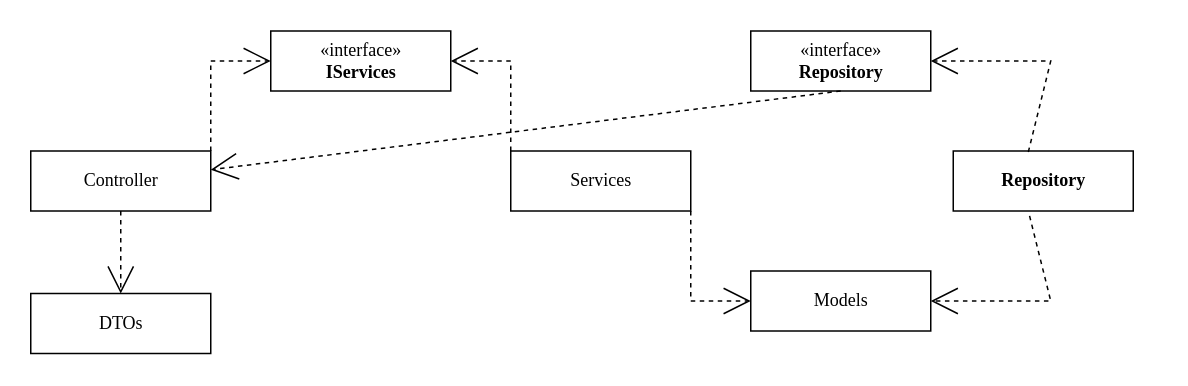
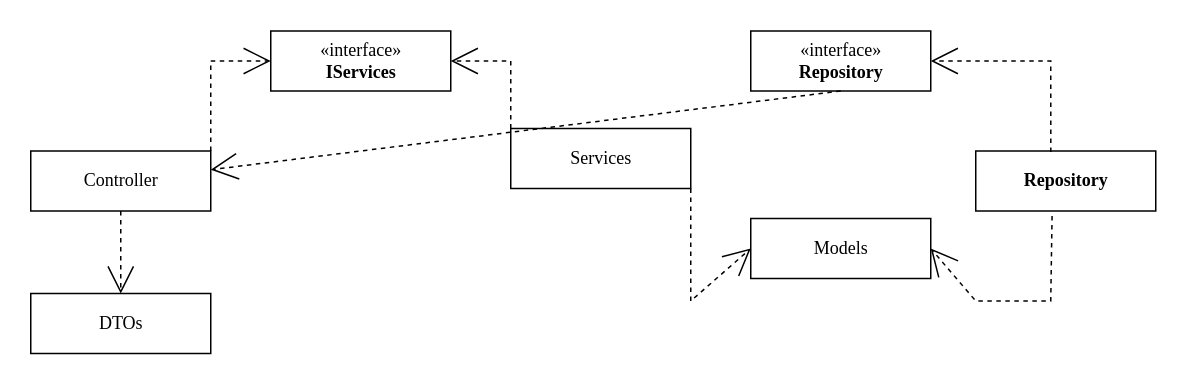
  <mxCell id="0" />
  <mxCell id="1" parent="0" />
  <mxCell id="2" value="«interface»&lt;br&gt;&lt;b&gt;Repository&lt;/b&gt;" style="html=1;rounded=0;shadow=0;comic=0;labelBackgroundColor=none;strokeWidth=1;fontFamily=Verdana;fontSize=12;align=center;" vertex="1" parent="1"><mxGeometry x="500" y="20" width="120" height="40" as="geometry" /></mxCell>
  <mxCell id="3" value="«interface»&lt;br&gt;&lt;b&gt;IServi&lt;/b&gt;&lt;span style=&quot;color: rgba(0, 0, 0, 0); font-family: monospace; font-size: 0px; text-align: start;&quot;&gt;%3CmxGraphModel%3E%3Croot%3E%3CmxCell%20id%3D%220%22%2F%3E%3CmxCell%20id%3D%221%22%20parent%3D%220%22%2F%3E%3CmxCell%20id%3D%222%22%20value%3D%22%C2%ABinterface%C2%BB%26lt%3Bbr%26gt%3B%26lt%3Bb%26gt%3BRepository%26lt%3B%2Fb%26gt%3B%22%20style%3D%22html%3D1%3Brounded%3D0%3Bshadow%3D0%3Bcomic%3D0%3BlabelBackgroundColor%3Dnone%3BstrokeWidth%3D1%3BfontFamily%3DVerdana%3BfontSize%3D12%3Balign%3Dcenter%3B%22%20vertex%3D%221%22%20parent%3D%221%22%3E%3CmxGeometry%20x%3D%22400%22%20y%3D%2270%22%20width%3D%22110%22%20height%3D%2250%22%20as%3D%22geometry%22%2F%3E%3C%2FmxCell%3E%3C%2Froot%3E%3C%2FmxGraphModel%3E&lt;/span&gt;&lt;b&gt;ces&lt;/b&gt;" style="html=1;rounded=0;shadow=0;comic=0;labelBackgroundColor=none;strokeWidth=1;fontFamily=Verdana;fontSize=12;align=center;" vertex="1" parent="1"><mxGeometry x="180" y="20" width="120" height="40" as="geometry" /></mxCell>
- <mxCell id="4" value="Services" style="html=1;rounded=0;shadow=0;comic=0;labelBackgroundColor=none;strokeWidth=1;fontFamily=Verdana;fontSize=12;align=center;" vertex="1" parent="1"><mxGeometry x="340" y="100" width="120" height="40" as="geometry" /></mxCell>
+ <mxCell id="4" value="Services" style="html=1;rounded=0;shadow=0;comic=0;labelBackgroundColor=none;strokeWidth=1;fontFamily=Verdana;fontSize=12;align=center;" vertex="1" parent="1"><mxGeometry x="340" y="85" width="120" height="40" as="geometry" /></mxCell>
  <mxCell id="5" style="edgeStyle=none;rounded=0;html=1;dashed=1;labelBackgroundColor=none;startArrow=none;startFill=0;startSize=8;endArrow=open;endFill=0;endSize=16;fontFamily=Verdana;fontSize=12;exitX=0;exitY=0;exitDx=0;exitDy=0;entryX=1;entryY=0.5;entryDx=0;entryDy=0;" edge="1" parent="1" source="4" target="3"><mxGeometry relative="1" as="geometry"><mxPoint x="565" y="70" as="sourcePoint" /><mxPoint x="290" y="120" as="targetPoint" /><Array as="points"><mxPoint x="340" y="40" /></Array></mxGeometry></mxCell>
- <mxCell id="6" value="Models" style="html=1;rounded=0;shadow=0;comic=0;labelBackgroundColor=none;strokeWidth=1;fontFamily=Verdana;fontSize=12;align=center;" vertex="1" parent="1"><mxGeometry x="500" y="180" width="120" height="40" as="geometry" /></mxCell>
+ <mxCell id="6" value="Models" style="html=1;rounded=0;shadow=0;comic=0;labelBackgroundColor=none;strokeWidth=1;fontFamily=Verdana;fontSize=12;align=center;" vertex="1" parent="1"><mxGeometry x="500" y="145" width="120" height="40" as="geometry" /></mxCell>
  <mxCell id="7" style="edgeStyle=none;rounded=0;html=1;dashed=1;labelBackgroundColor=none;startArrow=none;startFill=0;startSize=8;endArrow=open;endFill=0;endSize=16;fontFamily=Verdana;fontSize=12;exitX=0.5;exitY=1;exitDx=0;exitDy=0;" edge="1" parent="1" source="2" target="12"><mxGeometry relative="1" as="geometry"><mxPoint x="470" y="110" as="sourcePoint" /><mxPoint x="510" y="70" as="targetPoint" /></mxGeometry></mxCell>
- <mxCell id="8" value="&lt;b&gt;Repository&lt;/b&gt;" style="html=1;rounded=0;shadow=0;comic=0;labelBackgroundColor=none;strokeWidth=1;fontFamily=Verdana;fontSize=12;align=center;" vertex="1" parent="1"><mxGeometry x="635" y="100" width="120" height="40" as="geometry" /></mxCell>
+ <mxCell id="8" value="&lt;b&gt;Repository&lt;/b&gt;" style="html=1;rounded=0;shadow=0;comic=0;labelBackgroundColor=none;strokeWidth=1;fontFamily=Verdana;fontSize=12;align=center;" vertex="1" parent="1"><mxGeometry x="650" y="100" width="120" height="40" as="geometry" /></mxCell>
  <mxCell id="9" style="edgeStyle=none;rounded=0;html=1;dashed=1;labelBackgroundColor=none;startArrow=none;startFill=0;startSize=8;endArrow=open;endFill=0;endSize=16;fontFamily=Verdana;fontSize=12;entryX=1;entryY=0.5;entryDx=0;entryDy=0;exitX=0.417;exitY=0.017;exitDx=0;exitDy=0;exitPerimeter=0;" edge="1" parent="1" source="8" target="2"><mxGeometry relative="1" as="geometry"><mxPoint x="570" y="70" as="sourcePoint" /><mxPoint x="570" y="190" as="targetPoint" /><Array as="points"><mxPoint x="700" y="40" /></Array></mxGeometry></mxCell>
  <mxCell id="10" style="edgeStyle=none;rounded=0;html=1;dashed=1;labelBackgroundColor=none;startArrow=none;startFill=0;startSize=8;endArrow=open;endFill=0;endSize=16;fontFamily=Verdana;fontSize=12;entryX=0;entryY=0.5;entryDx=0;entryDy=0;exitX=1;exitY=1;exitDx=0;exitDy=0;" edge="1" parent="1" source="4" target="6"><mxGeometry relative="1" as="geometry"><mxPoint x="470" y="110" as="sourcePoint" /><mxPoint x="510" y="50" as="targetPoint" /><Array as="points"><mxPoint x="460" y="200" /></Array></mxGeometry></mxCell>
  <mxCell id="11" style="edgeStyle=none;rounded=0;html=1;dashed=1;labelBackgroundColor=none;startArrow=none;startFill=0;startSize=8;endArrow=open;endFill=0;endSize=16;fontFamily=Verdana;fontSize=12;exitX=0.424;exitY=1.082;exitDx=0;exitDy=0;entryX=1;entryY=0.5;entryDx=0;entryDy=0;exitPerimeter=0;" edge="1" parent="1" source="8" target="6"><mxGeometry relative="1" as="geometry"><mxPoint x="650" y="130" as="sourcePoint" /><mxPoint x="630" y="220" as="targetPoint" /><Array as="points"><mxPoint x="700" y="200" /><mxPoint x="650" y="200" /></Array></mxGeometry></mxCell>
  <mxCell id="12" value="Controller" style="html=1;rounded=0;shadow=0;comic=0;labelBackgroundColor=none;strokeWidth=1;fontFamily=Verdana;fontSize=12;align=center;" vertex="1" parent="1"><mxGeometry x="20" y="100" width="120" height="40" as="geometry" /></mxCell>
  <mxCell id="13" value="DTOs" style="html=1;rounded=0;shadow=0;comic=0;labelBackgroundColor=none;strokeWidth=1;fontFamily=Verdana;fontSize=12;align=center;" vertex="1" parent="1"><mxGeometry x="20" y="195" width="120" height="40" as="geometry" /></mxCell>
  <mxCell id="14" style="edgeStyle=none;rounded=0;html=1;dashed=1;labelBackgroundColor=none;startArrow=none;startFill=0;startSize=8;endArrow=open;endFill=0;endSize=16;fontFamily=Verdana;fontSize=12;exitX=1;exitY=0;exitDx=0;exitDy=0;entryX=0;entryY=0.5;entryDx=0;entryDy=0;" edge="1" parent="1" source="12" target="3"><mxGeometry relative="1" as="geometry"><mxPoint x="350" y="110" as="sourcePoint" /><mxPoint x="310" y="50" as="targetPoint" /><Array as="points"><mxPoint x="140" y="40" /></Array></mxGeometry></mxCell>
  <mxCell id="15" style="edgeStyle=none;rounded=0;html=1;dashed=1;labelBackgroundColor=none;startArrow=none;startFill=0;startSize=8;endArrow=open;endFill=0;endSize=16;fontFamily=Verdana;fontSize=12;exitX=0.5;exitY=1;exitDx=0;exitDy=0;entryX=0.5;entryY=0;entryDx=0;entryDy=0;" edge="1" parent="1" source="12" target="13"><mxGeometry relative="1" as="geometry"><mxPoint x="150" y="110" as="sourcePoint" /><mxPoint x="190" y="50" as="targetPoint" /><Array as="points" /></mxGeometry></mxCell>
